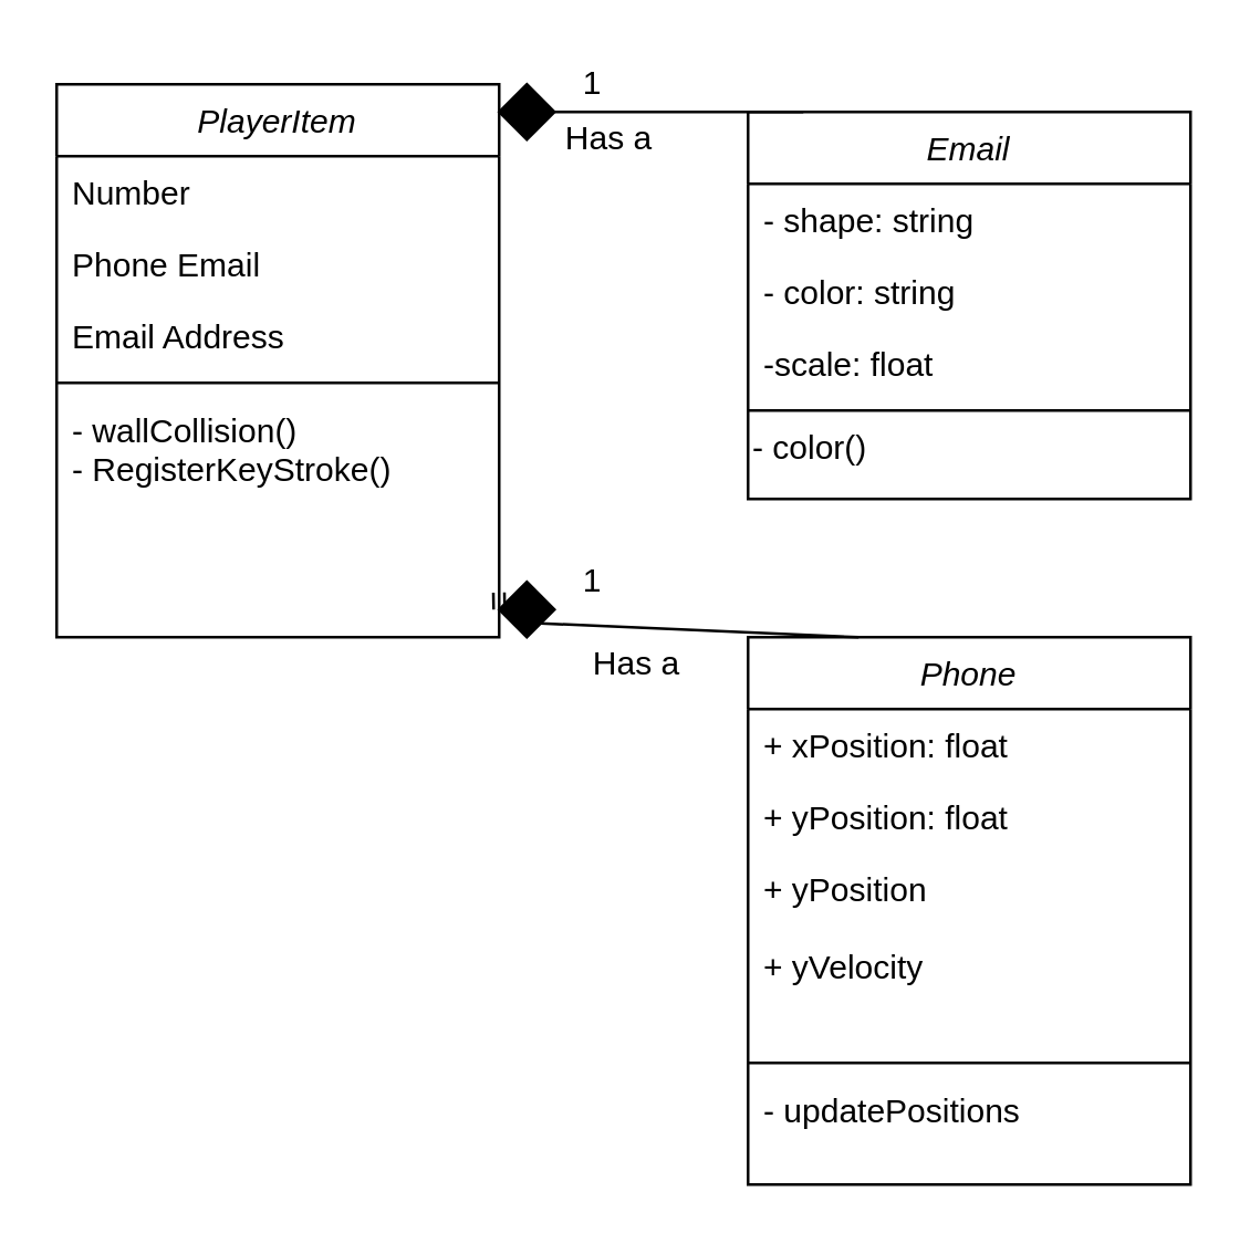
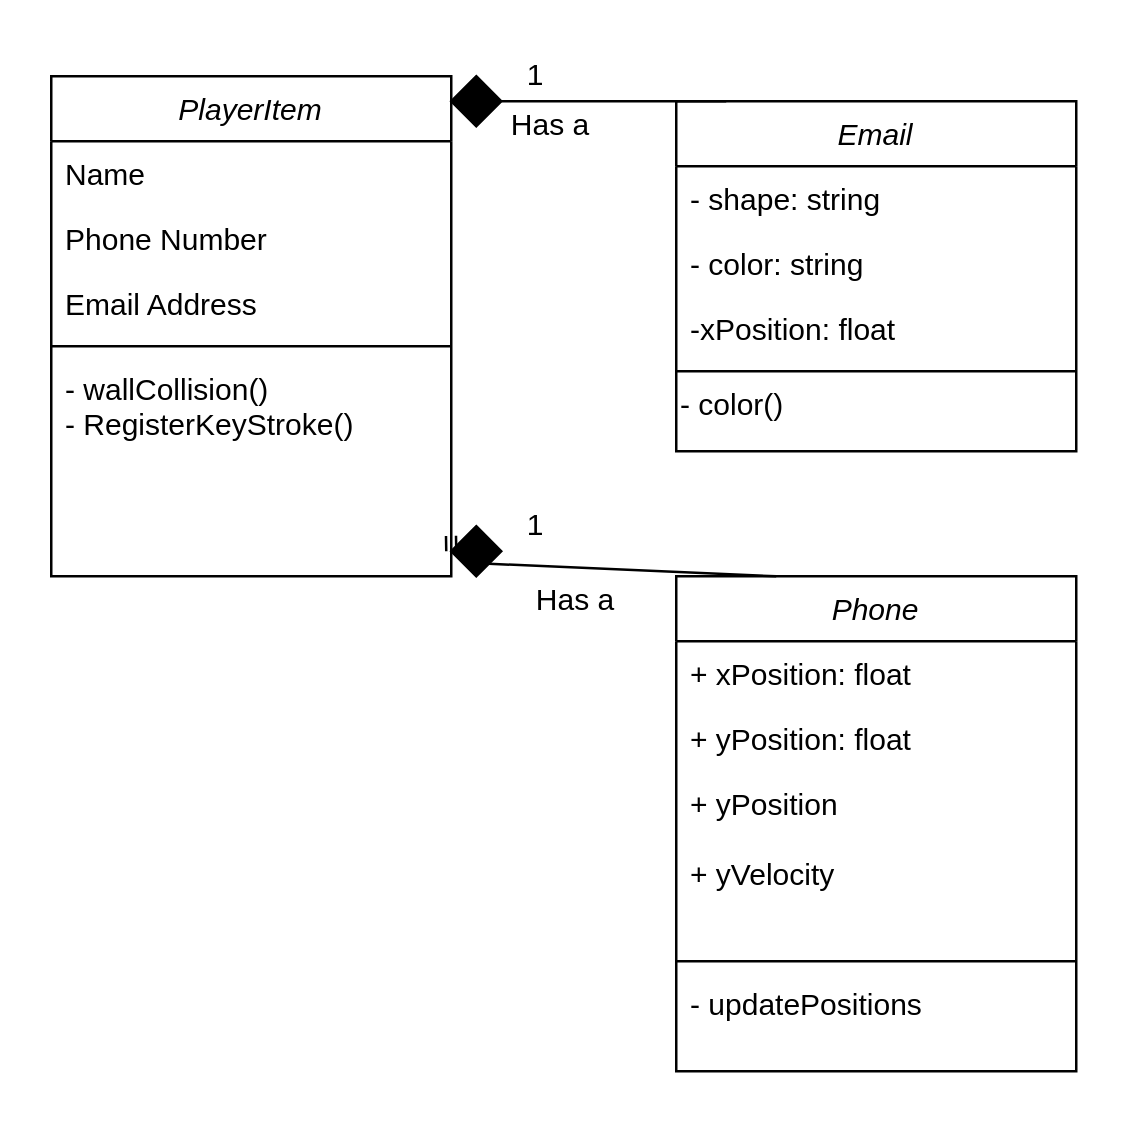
  <mxCell id="0" />
  <mxCell id="1" parent="0" />
  <mxCell id="2" value="PlayerItem" style="swimlane;fontStyle=2;align=center;verticalAlign=top;childLayout=stackLayout;horizontal=1;startSize=26;horizontalStack=0;resizeParent=1;resizeLast=0;collapsible=1;marginBottom=0;rounded=0;shadow=0;strokeWidth=1;" parent="1" vertex="1"><mxGeometry x="20" y="30" width="160" height="200" as="geometry"><mxRectangle x="230" y="140" width="160" height="26" as="alternateBounds" /></mxGeometry></mxCell>
- <mxCell id="3" value="Number" style="text;align=left;verticalAlign=top;spacingLeft=4;spacingRight=4;overflow=hidden;rotatable=0;points=[[0,0.5],[1,0.5]];portConstraint=eastwest;" parent="2" vertex="1"><mxGeometry y="26" width="160" height="26" as="geometry" /></mxCell>
- <mxCell id="4" value="Phone Email" style="text;align=left;verticalAlign=top;spacingLeft=4;spacingRight=4;overflow=hidden;rotatable=0;points=[[0,0.5],[1,0.5]];portConstraint=eastwest;rounded=0;shadow=0;html=0;" parent="2" vertex="1"><mxGeometry y="52" width="160" height="26" as="geometry" /></mxCell>
+ <mxCell id="3" value="Name" style="text;align=left;verticalAlign=top;spacingLeft=4;spacingRight=4;overflow=hidden;rotatable=0;points=[[0,0.5],[1,0.5]];portConstraint=eastwest;" parent="2" vertex="1"><mxGeometry y="26" width="160" height="26" as="geometry" /></mxCell>
+ <mxCell id="4" value="Phone Number" style="text;align=left;verticalAlign=top;spacingLeft=4;spacingRight=4;overflow=hidden;rotatable=0;points=[[0,0.5],[1,0.5]];portConstraint=eastwest;rounded=0;shadow=0;html=0;" parent="2" vertex="1"><mxGeometry y="52" width="160" height="26" as="geometry" /></mxCell>
  <mxCell id="5" value="Email Address" style="text;align=left;verticalAlign=top;spacingLeft=4;spacingRight=4;overflow=hidden;rotatable=0;points=[[0,0.5],[1,0.5]];portConstraint=eastwest;rounded=0;shadow=0;html=0;" parent="2" vertex="1"><mxGeometry y="78" width="160" height="26" as="geometry" /></mxCell>
  <mxCell id="6" value="" style="line;html=1;strokeWidth=1;align=left;verticalAlign=middle;spacingTop=-1;spacingLeft=3;spacingRight=3;rotatable=0;labelPosition=right;points=[];portConstraint=eastwest;" parent="2" vertex="1"><mxGeometry y="104" width="160" height="8" as="geometry" /></mxCell>
  <mxCell id="7" value="- wallCollision()&#10;- RegisterKeyStroke()" style="text;align=left;verticalAlign=top;spacingLeft=4;spacingRight=4;overflow=hidden;rotatable=0;points=[[0,0.5],[1,0.5]];portConstraint=eastwest;" parent="2" vertex="1"><mxGeometry y="112" width="160" height="38" as="geometry" /></mxCell>
  <mxCell id="8" value="Email" style="swimlane;fontStyle=2;align=center;verticalAlign=top;childLayout=stackLayout;horizontal=1;startSize=26;horizontalStack=0;resizeParent=1;resizeLast=0;collapsible=1;marginBottom=0;rounded=0;shadow=0;strokeWidth=1;" vertex="1" parent="1"><mxGeometry x="270" y="40" width="160" height="140" as="geometry"><mxRectangle x="230" y="140" width="160" height="26" as="alternateBounds" /></mxGeometry></mxCell>
  <mxCell id="9" value="- shape: string" style="text;align=left;verticalAlign=top;spacingLeft=4;spacingRight=4;overflow=hidden;rotatable=0;points=[[0,0.5],[1,0.5]];portConstraint=eastwest;" vertex="1" parent="8"><mxGeometry y="26" width="160" height="26" as="geometry" /></mxCell>
  <mxCell id="10" value="- color: string" style="text;align=left;verticalAlign=top;spacingLeft=4;spacingRight=4;overflow=hidden;rotatable=0;points=[[0,0.5],[1,0.5]];portConstraint=eastwest;rounded=0;shadow=0;html=0;" vertex="1" parent="8"><mxGeometry y="52" width="160" height="26" as="geometry" /></mxCell>
- <mxCell id="11" value="-scale: float" style="text;align=left;verticalAlign=top;spacingLeft=4;spacingRight=4;overflow=hidden;rotatable=0;points=[[0,0.5],[1,0.5]];portConstraint=eastwest;rounded=0;shadow=0;html=0;" vertex="1" parent="8"><mxGeometry y="78" width="160" height="26" as="geometry" /></mxCell>
+ <mxCell id="11" value="-xPosition: float" style="text;align=left;verticalAlign=top;spacingLeft=4;spacingRight=4;overflow=hidden;rotatable=0;points=[[0,0.5],[1,0.5]];portConstraint=eastwest;rounded=0;shadow=0;html=0;" vertex="1" parent="8"><mxGeometry y="78" width="160" height="26" as="geometry" /></mxCell>
  <mxCell id="12" value="" style="line;html=1;strokeWidth=1;align=left;verticalAlign=middle;spacingTop=-1;spacingLeft=3;spacingRight=3;rotatable=0;labelPosition=right;points=[];portConstraint=eastwest;" vertex="1" parent="8"><mxGeometry y="104" width="160" height="8" as="geometry" /></mxCell>
  <mxCell id="13" value="- color()" style="text;html=1;align=left;verticalAlign=middle;resizable=0;points=[];autosize=1;" vertex="1" parent="8"><mxGeometry y="112" width="160" height="20" as="geometry" /></mxCell>
  <mxCell id="14" value="Phone" style="swimlane;fontStyle=2;align=center;verticalAlign=top;childLayout=stackLayout;horizontal=1;startSize=26;horizontalStack=0;resizeParent=1;resizeLast=0;collapsible=1;marginBottom=0;rounded=0;shadow=0;strokeWidth=1;" vertex="1" parent="1"><mxGeometry x="270" y="230" width="160" height="198" as="geometry"><mxRectangle x="230" y="140" width="160" height="26" as="alternateBounds" /></mxGeometry></mxCell>
  <mxCell id="15" value="+ xPosition: float" style="text;align=left;verticalAlign=top;spacingLeft=4;spacingRight=4;overflow=hidden;rotatable=0;points=[[0,0.5],[1,0.5]];portConstraint=eastwest;" vertex="1" parent="14"><mxGeometry y="26" width="160" height="26" as="geometry" /></mxCell>
  <mxCell id="16" value="+ yPosition: float" style="text;align=left;verticalAlign=top;spacingLeft=4;spacingRight=4;overflow=hidden;rotatable=0;points=[[0,0.5],[1,0.5]];portConstraint=eastwest;rounded=0;shadow=0;html=0;" vertex="1" parent="14"><mxGeometry y="52" width="160" height="26" as="geometry" /></mxCell>
  <mxCell id="17" value="+ yPosition&#10;&#10;+ yVelocity" style="text;align=left;verticalAlign=top;spacingLeft=4;spacingRight=4;overflow=hidden;rotatable=0;points=[[0,0.5],[1,0.5]];portConstraint=eastwest;rounded=0;shadow=0;html=0;" vertex="1" parent="14"><mxGeometry y="78" width="160" height="72" as="geometry" /></mxCell>
  <mxCell id="18" value="" style="line;html=1;strokeWidth=1;align=left;verticalAlign=middle;spacingTop=-1;spacingLeft=3;spacingRight=3;rotatable=0;labelPosition=right;points=[];portConstraint=eastwest;" vertex="1" parent="14"><mxGeometry y="150" width="160" height="8" as="geometry" /></mxCell>
  <mxCell id="19" value="- updatePositions&#10;" style="text;align=left;verticalAlign=top;spacingLeft=4;spacingRight=4;overflow=hidden;rotatable=0;points=[[0,0.5],[1,0.5]];portConstraint=eastwest;" vertex="1" parent="14"><mxGeometry y="158" width="160" height="40" as="geometry" /></mxCell>
  <mxCell id="20" value="" style="rhombus;whiteSpace=wrap;html=1;fillColor=#000000;" vertex="1" parent="1"><mxGeometry x="180" y="210" width="20" height="20" as="geometry" /></mxCell>
  <mxCell id="21" value="" style="shape=link;html=1;entryX=-0.005;entryY=0.192;entryDx=0;entryDy=0;entryPerimeter=0;" edge="1" parent="1" target="20"><mxGeometry width="100" relative="1" as="geometry"><mxPoint x="180" y="220" as="sourcePoint" /><mxPoint x="269.2" y="250.992" as="targetPoint" /></mxGeometry></mxCell>
  <mxCell id="22" value="" style="rhombus;whiteSpace=wrap;html=1;fillColor=#000000;" vertex="1" parent="1"><mxGeometry x="180" y="30" width="20" height="20" as="geometry" /></mxCell>
  <mxCell id="23" value="" style="endArrow=none;html=1;" edge="1" parent="1"><mxGeometry width="50" height="50" relative="1" as="geometry"><mxPoint x="200" y="40" as="sourcePoint" /><mxPoint x="290" y="40" as="targetPoint" /></mxGeometry></mxCell>
  <mxCell id="24" value="" style="endArrow=none;html=1;entryX=0.25;entryY=0;entryDx=0;entryDy=0;exitX=1;exitY=1;exitDx=0;exitDy=0;" edge="1" parent="1" source="20" target="14"><mxGeometry width="50" height="50" relative="1" as="geometry"><mxPoint x="210" y="240" as="sourcePoint" /><mxPoint x="260" y="190" as="targetPoint" /></mxGeometry></mxCell>
  <mxCell id="25" value="1" style="text;html=1;strokeColor=none;fillColor=none;align=center;verticalAlign=middle;whiteSpace=wrap;rounded=0;" vertex="1" parent="1"><mxGeometry x="194" width="40" height="20" as="geometry" y="20" /></mxCell>
  <mxCell id="26" value="1" style="text;html=1;strokeColor=none;fillColor=none;align=center;verticalAlign=middle;whiteSpace=wrap;rounded=0;" vertex="1" parent="1"><mxGeometry x="194" y="200" width="40" height="20" as="geometry" /></mxCell>
  <mxCell id="27" value="Has a" style="text;html=1;strokeColor=none;fillColor=none;align=center;verticalAlign=middle;whiteSpace=wrap;rounded=0;" vertex="1" parent="1"><mxGeometry x="210" y="230" width="40" height="20" as="geometry" /></mxCell>
  <mxCell id="28" value="Has a" style="text;html=1;strokeColor=none;fillColor=none;align=center;verticalAlign=middle;whiteSpace=wrap;rounded=0;" vertex="1" parent="1"><mxGeometry x="200" y="40" width="40" height="20" as="geometry" /></mxCell>
